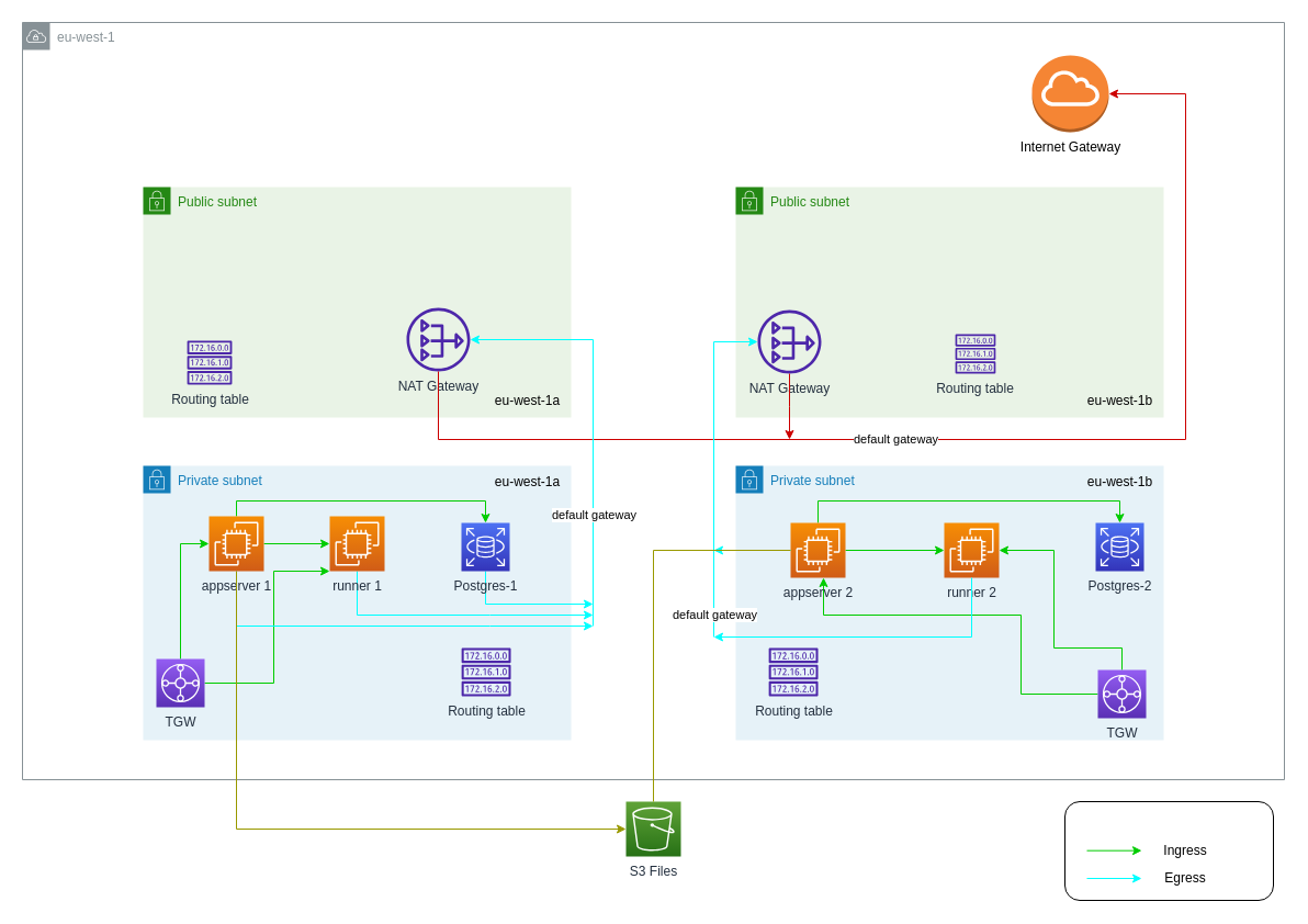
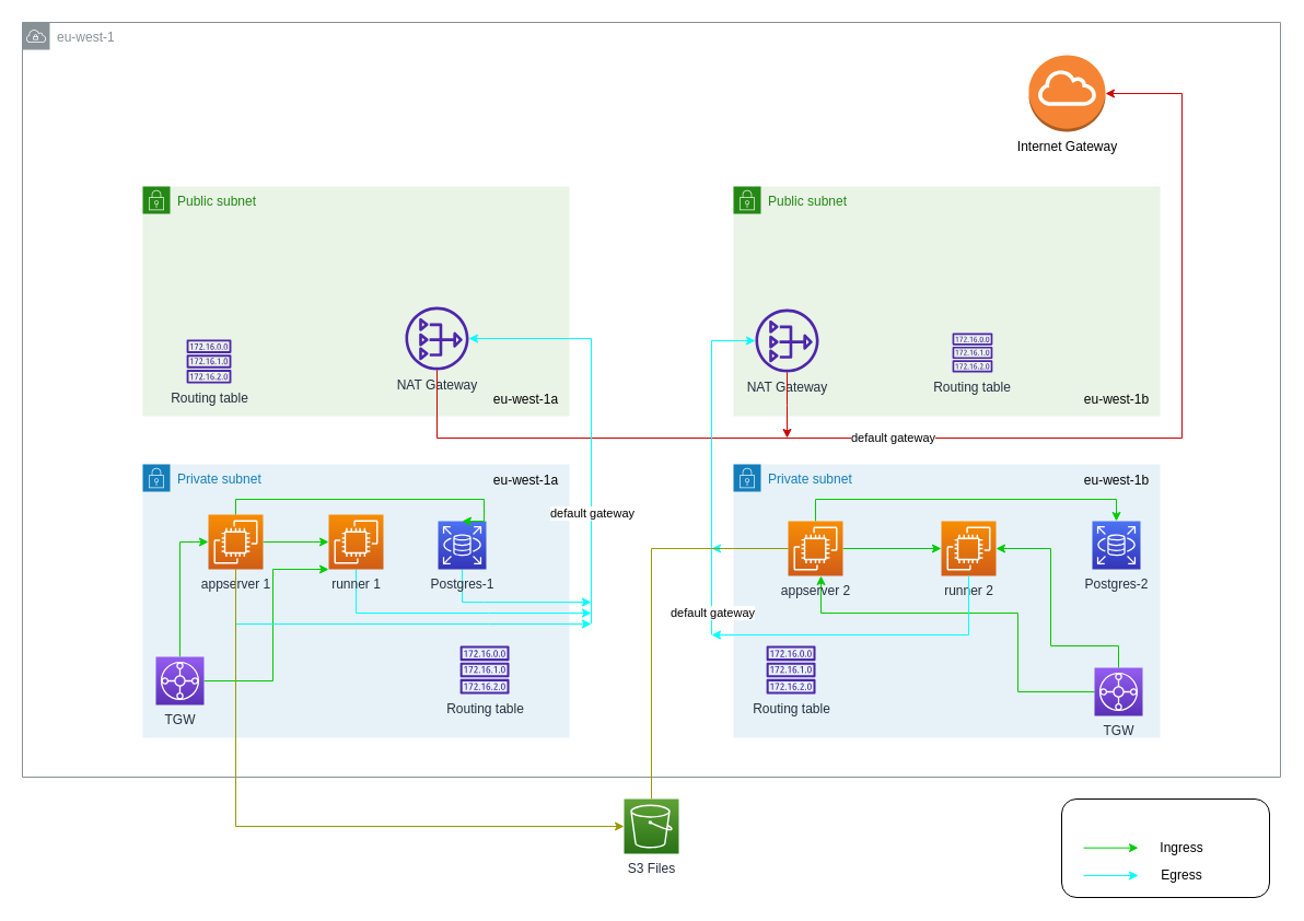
  <mxCell id="0" />
  <mxCell id="1" parent="0" />
  <mxCell id="2" value="eu-west-1" style="sketch=0;outlineConnect=0;gradientColor=none;html=1;whiteSpace=wrap;fontSize=12;fontStyle=0;shape=mxgraph.aws4.group;grIcon=mxgraph.aws4.group_vpc;strokeColor=#879196;fillColor=none;verticalAlign=top;align=left;spacingLeft=30;fontColor=#879196;dashed=0;" vertex="1" parent="1"><mxGeometry x="20" y="20" width="1150" height="690" as="geometry" /></mxCell>
  <mxCell id="3" value="" style="rounded=1;whiteSpace=wrap;html=1;" vertex="1" parent="1"><mxGeometry x="970" y="730" width="190" height="90" as="geometry" /></mxCell>
  <mxCell id="4" value="Public subnet" style="points=[[0,0],[0.25,0],[0.5,0],[0.75,0],[1,0],[1,0.25],[1,0.5],[1,0.75],[1,1],[0.75,1],[0.5,1],[0.25,1],[0,1],[0,0.75],[0,0.5],[0,0.25]];outlineConnect=0;gradientColor=none;html=1;whiteSpace=wrap;fontSize=12;fontStyle=0;container=1;pointerEvents=0;collapsible=0;recursiveResize=0;shape=mxgraph.aws4.group;grIcon=mxgraph.aws4.group_security_group;grStroke=0;strokeColor=#248814;fillColor=#E9F3E6;verticalAlign=top;align=left;spacingLeft=30;fontColor=#248814;dashed=0;" parent="1" vertex="1"><mxGeometry x="670" y="170" width="390" height="210" as="geometry" /></mxCell>
  <mxCell id="5" value="eu-west-1b" style="text;html=1;align=center;verticalAlign=middle;resizable=0;points=[];autosize=1;strokeColor=none;fillColor=none;" parent="4" vertex="1"><mxGeometry x="310" y="180" width="80" height="30" as="geometry" /></mxCell>
  <mxCell id="6" value="NAT Gateway" style="sketch=0;outlineConnect=0;fontColor=#232F3E;gradientColor=none;fillColor=#4D27AA;strokeColor=none;dashed=0;verticalLabelPosition=bottom;verticalAlign=top;align=center;html=1;fontSize=12;fontStyle=0;aspect=fixed;pointerEvents=1;shape=mxgraph.aws4.nat_gateway;" parent="4" vertex="1"><mxGeometry x="20" y="112" width="58" height="58" as="geometry" /></mxCell>
  <mxCell id="7" value="Routing table" style="sketch=0;outlineConnect=0;fontColor=#232F3E;gradientColor=none;fillColor=#4D27AA;strokeColor=none;dashed=0;verticalLabelPosition=bottom;verticalAlign=top;align=center;html=1;fontSize=12;fontStyle=0;aspect=fixed;pointerEvents=1;shape=mxgraph.aws4.route_table;" parent="4" vertex="1"><mxGeometry x="200" y="134" width="36.95" height="36" as="geometry" /></mxCell>
  <mxCell id="8" value="Public subnet" style="points=[[0,0],[0.25,0],[0.5,0],[0.75,0],[1,0],[1,0.25],[1,0.5],[1,0.75],[1,1],[0.75,1],[0.5,1],[0.25,1],[0,1],[0,0.75],[0,0.5],[0,0.25]];outlineConnect=0;gradientColor=none;html=1;whiteSpace=wrap;fontSize=12;fontStyle=0;container=1;pointerEvents=0;collapsible=0;recursiveResize=0;shape=mxgraph.aws4.group;grIcon=mxgraph.aws4.group_security_group;grStroke=0;strokeColor=#248814;fillColor=#E9F3E6;verticalAlign=top;align=left;spacingLeft=30;fontColor=#248814;dashed=0;" parent="1" vertex="1"><mxGeometry x="130" y="170" width="390" height="210" as="geometry" /></mxCell>
  <mxCell id="9" value="eu-west-1a" style="text;html=1;align=center;verticalAlign=middle;resizable=0;points=[];autosize=1;strokeColor=none;fillColor=none;" parent="8" vertex="1"><mxGeometry x="310" y="180" width="80" height="30" as="geometry" /></mxCell>
  <mxCell id="10" value="NAT Gateway" style="sketch=0;outlineConnect=0;fontColor=#232F3E;gradientColor=none;fillColor=#4D27AA;strokeColor=none;dashed=0;verticalLabelPosition=bottom;verticalAlign=top;align=center;html=1;fontSize=12;fontStyle=0;aspect=fixed;pointerEvents=1;shape=mxgraph.aws4.nat_gateway;" parent="8" vertex="1"><mxGeometry x="240" y="110" width="58" height="58" as="geometry" /></mxCell>
  <mxCell id="11" value="Routing table" style="sketch=0;outlineConnect=0;fontColor=#232F3E;gradientColor=none;fillColor=#4D27AA;strokeColor=none;dashed=0;verticalLabelPosition=bottom;verticalAlign=top;align=center;html=1;fontSize=12;fontStyle=0;aspect=fixed;pointerEvents=1;shape=mxgraph.aws4.route_table;" parent="8" vertex="1"><mxGeometry x="40" y="140" width="41.06" height="40" as="geometry" /></mxCell>
  <mxCell id="12" value="Private subnet" style="points=[[0,0],[0.25,0],[0.5,0],[0.75,0],[1,0],[1,0.25],[1,0.5],[1,0.75],[1,1],[0.75,1],[0.5,1],[0.25,1],[0,1],[0,0.75],[0,0.5],[0,0.25]];outlineConnect=0;gradientColor=none;html=1;whiteSpace=wrap;fontSize=12;fontStyle=0;container=1;pointerEvents=0;collapsible=0;recursiveResize=0;shape=mxgraph.aws4.group;grIcon=mxgraph.aws4.group_security_group;grStroke=0;strokeColor=#147EBA;fillColor=#E6F2F8;verticalAlign=top;align=left;spacingLeft=30;fontColor=#147EBA;dashed=0;" parent="1" vertex="1"><mxGeometry x="130" y="424" width="390" height="250" as="geometry" /></mxCell>
  <mxCell id="13" value="eu-west-1a" style="text;html=1;align=center;verticalAlign=middle;resizable=0;points=[];autosize=1;strokeColor=none;fillColor=none;" parent="12" vertex="1"><mxGeometry x="310" width="80" height="30" as="geometry" /></mxCell>
  <mxCell id="14" style="edgeStyle=orthogonalEdgeStyle;rounded=0;orthogonalLoop=1;jettySize=auto;html=1;entryX=0;entryY=0.5;entryDx=0;entryDy=0;entryPerimeter=0;strokeColor=#00CC00;" edge="1" parent="12" source="16" target="23"><mxGeometry relative="1" as="geometry"><Array as="points"><mxPoint x="34" y="71" /></Array></mxGeometry></mxCell>
  <mxCell id="15" style="edgeStyle=orthogonalEdgeStyle;rounded=0;orthogonalLoop=1;jettySize=auto;html=1;entryX=0;entryY=1;entryDx=0;entryDy=0;entryPerimeter=0;strokeColor=#00CC00;" edge="1" parent="12" source="16" target="25"><mxGeometry relative="1" as="geometry"><Array as="points"><mxPoint x="119" y="198" /><mxPoint x="119" y="96" /></Array></mxGeometry></mxCell>
  <mxCell id="16" value="TGW" style="sketch=0;points=[[0,0,0],[0.25,0,0],[0.5,0,0],[0.75,0,0],[1,0,0],[0,1,0],[0.25,1,0],[0.5,1,0],[0.75,1,0],[1,1,0],[0,0.25,0],[0,0.5,0],[0,0.75,0],[1,0.25,0],[1,0.5,0],[1,0.75,0]];outlineConnect=0;fontColor=#232F3E;gradientColor=#945DF2;gradientDirection=north;fillColor=#5A30B5;strokeColor=#ffffff;dashed=0;verticalLabelPosition=bottom;verticalAlign=top;align=center;html=1;fontSize=12;fontStyle=0;aspect=fixed;shape=mxgraph.aws4.resourceIcon;resIcon=mxgraph.aws4.transit_gateway;" parent="12" vertex="1"><mxGeometry x="12" y="176" width="44" height="44" as="geometry" /></mxCell>
  <mxCell id="17" value="Routing table" style="sketch=0;outlineConnect=0;fontColor=#232F3E;gradientColor=none;fillColor=#4D27AA;strokeColor=none;dashed=0;verticalLabelPosition=bottom;verticalAlign=top;align=center;html=1;fontSize=12;fontStyle=0;aspect=fixed;pointerEvents=1;shape=mxgraph.aws4.route_table;" parent="12" vertex="1"><mxGeometry x="290" y="166" width="45.16" height="44" as="geometry" /></mxCell>
  <mxCell id="18" style="edgeStyle=orthogonalEdgeStyle;rounded=0;orthogonalLoop=1;jettySize=auto;html=1;exitX=0.5;exitY=1;exitDx=0;exitDy=0;exitPerimeter=0;strokeColor=#00FFFF;" edge="1" parent="12" source="19"><mxGeometry relative="1" as="geometry"><mxPoint x="410" y="126" as="targetPoint" /><Array as="points"><mxPoint x="312" y="126" /><mxPoint x="410" y="126" /></Array></mxGeometry></mxCell>
- <mxCell id="19" value="Postgres-1" style="sketch=0;points=[[0,0,0],[0.25,0,0],[0.5,0,0],[0.75,0,0],[1,0,0],[0,1,0],[0.25,1,0],[0.5,1,0],[0.75,1,0],[1,1,0],[0,0.25,0],[0,0.5,0],[0,0.75,0],[1,0.25,0],[1,0.5,0],[1,0.75,0]];outlineConnect=0;fontColor=#232F3E;gradientColor=#4D72F3;gradientDirection=north;fillColor=#3334B9;strokeColor=#ffffff;dashed=0;verticalLabelPosition=bottom;verticalAlign=top;align=center;html=1;fontSize=12;fontStyle=0;aspect=fixed;shape=mxgraph.aws4.resourceIcon;resIcon=mxgraph.aws4.rds;" parent="12" vertex="1"><mxGeometry x="290" y="52" width="44" height="44" as="geometry" /></mxCell>
+ <mxCell id="19" value="Postgres-1" style="sketch=0;points=[[0,0,0],[0.25,0,0],[0.5,0,0],[0.75,0,0],[1,0,0],[0,1,0],[0.25,1,0],[0.5,1,0],[0.75,1,0],[1,1,0],[0,0.25,0],[0,0.5,0],[0,0.75,0],[1,0.25,0],[1,0.5,0],[1,0.75,0]];outlineConnect=0;fontColor=#232F3E;gradientColor=#4D72F3;gradientDirection=north;fillColor=#3334B9;strokeColor=#ffffff;dashed=0;verticalLabelPosition=bottom;verticalAlign=top;align=center;html=1;fontSize=12;fontStyle=0;aspect=fixed;shape=mxgraph.aws4.resourceIcon;resIcon=mxgraph.aws4.rds;" parent="12" vertex="1"><mxGeometry x="270" y="52" width="44" height="44" as="geometry" /></mxCell>
  <mxCell id="20" style="edgeStyle=orthogonalEdgeStyle;rounded=0;orthogonalLoop=1;jettySize=auto;html=1;entryX=0;entryY=0.5;entryDx=0;entryDy=0;entryPerimeter=0;strokeColor=#00CC00;" edge="1" parent="12" source="23" target="25"><mxGeometry relative="1" as="geometry" /></mxCell>
  <mxCell id="21" style="edgeStyle=orthogonalEdgeStyle;rounded=0;orthogonalLoop=1;jettySize=auto;html=1;entryX=0.5;entryY=0;entryDx=0;entryDy=0;entryPerimeter=0;strokeColor=#00CC00;" edge="1" parent="12" source="23" target="19"><mxGeometry relative="1" as="geometry"><Array as="points"><mxPoint x="85" y="32" /><mxPoint x="312" y="32" /></Array></mxGeometry></mxCell>
  <mxCell id="22" style="edgeStyle=orthogonalEdgeStyle;rounded=0;orthogonalLoop=1;jettySize=auto;html=1;strokeColor=#00FFFF;" edge="1" parent="12" source="23"><mxGeometry relative="1" as="geometry"><mxPoint x="410" y="146" as="targetPoint" /><Array as="points"><mxPoint x="85" y="146" /><mxPoint x="316" y="146" /></Array></mxGeometry></mxCell>
  <mxCell id="23" value="appserver 1" style="sketch=0;points=[[0,0,0],[0.25,0,0],[0.5,0,0],[0.75,0,0],[1,0,0],[0,1,0],[0.25,1,0],[0.5,1,0],[0.75,1,0],[1,1,0],[0,0.25,0],[0,0.5,0],[0,0.75,0],[1,0.25,0],[1,0.5,0],[1,0.75,0]];outlineConnect=0;fontColor=#232F3E;gradientColor=#F78E04;gradientDirection=north;fillColor=#D05C17;strokeColor=#ffffff;dashed=0;verticalLabelPosition=bottom;verticalAlign=top;align=center;html=1;fontSize=12;fontStyle=0;aspect=fixed;shape=mxgraph.aws4.resourceIcon;resIcon=mxgraph.aws4.ec2;" vertex="1" parent="12"><mxGeometry x="60" y="46" width="50" height="50" as="geometry" /></mxCell>
  <mxCell id="24" style="edgeStyle=orthogonalEdgeStyle;rounded=0;orthogonalLoop=1;jettySize=auto;html=1;strokeColor=#00FFFF;" edge="1" parent="12" source="25"><mxGeometry relative="1" as="geometry"><mxPoint x="410" y="136" as="targetPoint" /><Array as="points"><mxPoint x="195" y="136" /><mxPoint x="316" y="136" /></Array></mxGeometry></mxCell>
  <mxCell id="25" value="runner 1" style="sketch=0;points=[[0,0,0],[0.25,0,0],[0.5,0,0],[0.75,0,0],[1,0,0],[0,1,0],[0.25,1,0],[0.5,1,0],[0.75,1,0],[1,1,0],[0,0.25,0],[0,0.5,0],[0,0.75,0],[1,0.25,0],[1,0.5,0],[1,0.75,0]];outlineConnect=0;fontColor=#232F3E;gradientColor=#F78E04;gradientDirection=north;fillColor=#D05C17;strokeColor=#ffffff;dashed=0;verticalLabelPosition=bottom;verticalAlign=top;align=center;html=1;fontSize=12;fontStyle=0;aspect=fixed;shape=mxgraph.aws4.resourceIcon;resIcon=mxgraph.aws4.ec2;" vertex="1" parent="12"><mxGeometry x="170" y="46" width="50" height="50" as="geometry" /></mxCell>
  <mxCell id="26" value="Private subnet" style="points=[[0,0],[0.25,0],[0.5,0],[0.75,0],[1,0],[1,0.25],[1,0.5],[1,0.75],[1,1],[0.75,1],[0.5,1],[0.25,1],[0,1],[0,0.75],[0,0.5],[0,0.25]];outlineConnect=0;gradientColor=none;html=1;whiteSpace=wrap;fontSize=12;fontStyle=0;container=1;pointerEvents=0;collapsible=0;recursiveResize=0;shape=mxgraph.aws4.group;grIcon=mxgraph.aws4.group_security_group;grStroke=0;strokeColor=#147EBA;fillColor=#E6F2F8;verticalAlign=top;align=left;spacingLeft=30;fontColor=#147EBA;dashed=0;" parent="1" vertex="1"><mxGeometry x="670" y="424" width="390" height="250" as="geometry" /></mxCell>
  <mxCell id="27" value="eu-west-1b" style="text;html=1;align=center;verticalAlign=middle;resizable=0;points=[];autosize=1;strokeColor=none;fillColor=none;" parent="26" vertex="1"><mxGeometry x="310" width="80" height="30" as="geometry" /></mxCell>
  <mxCell id="28" style="edgeStyle=orthogonalEdgeStyle;rounded=0;orthogonalLoop=1;jettySize=auto;html=1;strokeColor=#00CC00;exitX=0;exitY=0.5;exitDx=0;exitDy=0;exitPerimeter=0;" edge="1" parent="26" source="36" target="34"><mxGeometry relative="1" as="geometry"><mxPoint x="340" y="195" as="sourcePoint" /><Array as="points"><mxPoint x="260" y="208" /><mxPoint x="260" y="136" /><mxPoint x="80" y="136" /></Array></mxGeometry></mxCell>
  <mxCell id="29" style="edgeStyle=orthogonalEdgeStyle;rounded=0;orthogonalLoop=1;jettySize=auto;html=1;strokeColor=#00CC00;" edge="1" parent="26" source="36" target="35"><mxGeometry relative="1" as="geometry"><mxPoint x="340" y="195" as="sourcePoint" /><Array as="points"><mxPoint x="352" y="166" /><mxPoint x="290" y="166" /><mxPoint x="290" y="77" /></Array></mxGeometry></mxCell>
  <mxCell id="30" value="Routing table" style="sketch=0;outlineConnect=0;fontColor=#232F3E;gradientColor=none;fillColor=#4D27AA;strokeColor=none;dashed=0;verticalLabelPosition=bottom;verticalAlign=top;align=center;html=1;fontSize=12;fontStyle=0;aspect=fixed;pointerEvents=1;shape=mxgraph.aws4.route_table;" parent="26" vertex="1"><mxGeometry x="30" y="166" width="45.16" height="44" as="geometry" /></mxCell>
  <mxCell id="31" value="Postgres-2" style="sketch=0;points=[[0,0,0],[0.25,0,0],[0.5,0,0],[0.75,0,0],[1,0,0],[0,1,0],[0.25,1,0],[0.5,1,0],[0.75,1,0],[1,1,0],[0,0.25,0],[0,0.5,0],[0,0.75,0],[1,0.25,0],[1,0.5,0],[1,0.75,0]];outlineConnect=0;fontColor=#232F3E;gradientColor=#4D72F3;gradientDirection=north;fillColor=#3334B9;strokeColor=#ffffff;dashed=0;verticalLabelPosition=bottom;verticalAlign=top;align=center;html=1;fontSize=12;fontStyle=0;aspect=fixed;shape=mxgraph.aws4.resourceIcon;resIcon=mxgraph.aws4.rds;" parent="26" vertex="1"><mxGeometry x="328" y="52" width="44" height="44" as="geometry" /></mxCell>
  <mxCell id="32" style="edgeStyle=orthogonalEdgeStyle;rounded=0;orthogonalLoop=1;jettySize=auto;html=1;entryX=0.5;entryY=0;entryDx=0;entryDy=0;entryPerimeter=0;strokeColor=#00CC00;" edge="1" parent="26" source="34" target="31"><mxGeometry relative="1" as="geometry"><Array as="points"><mxPoint x="75" y="32" /><mxPoint x="350" y="32" /></Array></mxGeometry></mxCell>
  <mxCell id="33" style="edgeStyle=orthogonalEdgeStyle;rounded=0;orthogonalLoop=1;jettySize=auto;html=1;entryX=0;entryY=0.5;entryDx=0;entryDy=0;entryPerimeter=0;strokeColor=#00CC00;" edge="1" parent="26" source="34" target="35"><mxGeometry relative="1" as="geometry" /></mxCell>
  <mxCell id="34" value="appserver 2" style="sketch=0;points=[[0,0,0],[0.25,0,0],[0.5,0,0],[0.75,0,0],[1,0,0],[0,1,0],[0.25,1,0],[0.5,1,0],[0.75,1,0],[1,1,0],[0,0.25,0],[0,0.5,0],[0,0.75,0],[1,0.25,0],[1,0.5,0],[1,0.75,0]];outlineConnect=0;fontColor=#232F3E;gradientColor=#F78E04;gradientDirection=north;fillColor=#D05C17;strokeColor=#ffffff;dashed=0;verticalLabelPosition=bottom;verticalAlign=top;align=center;html=1;fontSize=12;fontStyle=0;aspect=fixed;shape=mxgraph.aws4.resourceIcon;resIcon=mxgraph.aws4.ec2;" vertex="1" parent="26"><mxGeometry x="50" y="52" width="50" height="50" as="geometry" /></mxCell>
  <mxCell id="35" value="runner 2" style="sketch=0;points=[[0,0,0],[0.25,0,0],[0.5,0,0],[0.75,0,0],[1,0,0],[0,1,0],[0.25,1,0],[0.5,1,0],[0.75,1,0],[1,1,0],[0,0.25,0],[0,0.5,0],[0,0.75,0],[1,0.25,0],[1,0.5,0],[1,0.75,0]];outlineConnect=0;fontColor=#232F3E;gradientColor=#F78E04;gradientDirection=north;fillColor=#D05C17;strokeColor=#ffffff;dashed=0;verticalLabelPosition=bottom;verticalAlign=top;align=center;html=1;fontSize=12;fontStyle=0;aspect=fixed;shape=mxgraph.aws4.resourceIcon;resIcon=mxgraph.aws4.ec2;" vertex="1" parent="26"><mxGeometry x="190" y="52" width="50" height="50" as="geometry" /></mxCell>
  <mxCell id="36" value="TGW" style="sketch=0;points=[[0,0,0],[0.25,0,0],[0.5,0,0],[0.75,0,0],[1,0,0],[0,1,0],[0.25,1,0],[0.5,1,0],[0.75,1,0],[1,1,0],[0,0.25,0],[0,0.5,0],[0,0.75,0],[1,0.25,0],[1,0.5,0],[1,0.75,0]];outlineConnect=0;fontColor=#232F3E;gradientColor=#945DF2;gradientDirection=north;fillColor=#5A30B5;strokeColor=#ffffff;dashed=0;verticalLabelPosition=bottom;verticalAlign=top;align=center;html=1;fontSize=12;fontStyle=0;aspect=fixed;shape=mxgraph.aws4.resourceIcon;resIcon=mxgraph.aws4.transit_gateway;" vertex="1" parent="26"><mxGeometry x="330" y="186" width="44" height="44" as="geometry" /></mxCell>
  <mxCell id="37" value="Internet Gateway" style="outlineConnect=0;dashed=0;verticalLabelPosition=bottom;verticalAlign=top;align=center;html=1;shape=mxgraph.aws3.internet_gateway;fillColor=#F58534;gradientColor=none;" parent="1" vertex="1"><mxGeometry x="940" y="50" width="70" height="70" as="geometry" /></mxCell>
  <mxCell id="38" style="edgeStyle=orthogonalEdgeStyle;rounded=0;orthogonalLoop=1;jettySize=auto;html=1;entryX=1;entryY=0.5;entryDx=0;entryDy=0;entryPerimeter=0;strokeColor=#CC0000;" parent="1" source="10" target="37" edge="1"><mxGeometry relative="1" as="geometry"><Array as="points"><mxPoint x="399" y="400" /><mxPoint x="1080" y="400" /><mxPoint x="1080" y="85" /></Array></mxGeometry></mxCell>
  <mxCell id="39" value="default gateway" style="edgeLabel;html=1;align=center;verticalAlign=middle;resizable=0;points=[];" parent="38" vertex="1" connectable="0"><mxGeometry x="-0.401" y="1" relative="1" as="geometry"><mxPoint x="140" as="offset" /></mxGeometry></mxCell>
  <mxCell id="40" style="edgeStyle=orthogonalEdgeStyle;rounded=0;orthogonalLoop=1;jettySize=auto;html=1;strokeColor=#00FFFF;" parent="1" target="10" edge="1"><mxGeometry relative="1" as="geometry"><Array as="points"><mxPoint x="540" y="309" /></Array><mxPoint x="540" y="570" as="sourcePoint" /></mxGeometry></mxCell>
  <mxCell id="41" value="default gateway" style="edgeLabel;html=1;align=center;verticalAlign=middle;resizable=0;points=[];" parent="40" vertex="1" connectable="0"><mxGeometry x="-0.202" y="-2" relative="1" as="geometry"><mxPoint x="-2" y="47" as="offset" /></mxGeometry></mxCell>
  <mxCell id="42" style="edgeStyle=orthogonalEdgeStyle;rounded=0;orthogonalLoop=1;jettySize=auto;html=1;strokeColor=#00FFFF;" parent="1" target="6" edge="1"><mxGeometry relative="1" as="geometry"><Array as="points"><mxPoint x="650" y="311" /></Array><mxPoint x="650" y="580" as="sourcePoint" /></mxGeometry></mxCell>
  <mxCell id="43" value="default gateway" style="edgeLabel;html=1;align=center;verticalAlign=middle;resizable=0;points=[];" parent="42" vertex="1" connectable="0"><mxGeometry x="-0.288" y="-2" relative="1" as="geometry"><mxPoint x="-2" y="89" as="offset" /></mxGeometry></mxCell>
  <mxCell id="44" value="S3 Files" style="sketch=0;points=[[0,0,0],[0.25,0,0],[0.5,0,0],[0.75,0,0],[1,0,0],[0,1,0],[0.25,1,0],[0.5,1,0],[0.75,1,0],[1,1,0],[0,0.25,0],[0,0.5,0],[0,0.75,0],[1,0.25,0],[1,0.5,0],[1,0.75,0]];outlineConnect=0;fontColor=#232F3E;gradientColor=#60A337;gradientDirection=north;fillColor=#277116;strokeColor=#ffffff;dashed=0;verticalLabelPosition=bottom;verticalAlign=top;align=center;html=1;fontSize=12;fontStyle=0;aspect=fixed;shape=mxgraph.aws4.resourceIcon;resIcon=mxgraph.aws4.s3;" parent="1" vertex="1"><mxGeometry x="570" y="730" width="50" height="50" as="geometry" /></mxCell>
  <mxCell id="45" value="" style="endArrow=classic;html=1;rounded=0;strokeColor=#00CC00;" edge="1" parent="1"><mxGeometry width="50" height="50" relative="1" as="geometry"><mxPoint x="990" y="774.66" as="sourcePoint" /><mxPoint x="1040" y="774.66" as="targetPoint" /></mxGeometry></mxCell>
  <mxCell id="46" value="Ingress" style="text;html=1;strokeColor=none;fillColor=none;align=center;verticalAlign=middle;whiteSpace=wrap;rounded=0;" vertex="1" parent="1"><mxGeometry x="1050" y="765" width="60" height="20" as="geometry" /></mxCell>
  <mxCell id="47" style="edgeStyle=orthogonalEdgeStyle;rounded=0;orthogonalLoop=1;jettySize=auto;html=1;strokeColor=#00FFFF;" edge="1" parent="1" source="34"><mxGeometry relative="1" as="geometry"><mxPoint x="650" y="501" as="targetPoint" /></mxGeometry></mxCell>
  <mxCell id="48" style="edgeStyle=orthogonalEdgeStyle;rounded=0;orthogonalLoop=1;jettySize=auto;html=1;strokeColor=#CC0000;" edge="1" parent="1" source="6"><mxGeometry relative="1" as="geometry"><mxPoint x="719" y="400" as="targetPoint" /></mxGeometry></mxCell>
  <mxCell id="49" style="edgeStyle=orthogonalEdgeStyle;rounded=0;orthogonalLoop=1;jettySize=auto;html=1;strokeColor=#00FFFF;" edge="1" parent="1" source="35"><mxGeometry relative="1" as="geometry"><mxPoint x="650" y="580" as="targetPoint" /><Array as="points"><mxPoint x="885" y="580" /></Array></mxGeometry></mxCell>
  <mxCell id="50" value="" style="endArrow=classic;html=1;rounded=0;strokeColor=#00FFFF;" edge="1" parent="1"><mxGeometry width="50" height="50" relative="1" as="geometry"><mxPoint x="990" y="800" as="sourcePoint" /><mxPoint x="1040" y="800" as="targetPoint" /></mxGeometry></mxCell>
  <mxCell id="51" value="Egress" style="text;html=1;strokeColor=none;fillColor=none;align=center;verticalAlign=middle;whiteSpace=wrap;rounded=0;" vertex="1" parent="1"><mxGeometry x="1050" y="790" width="60" height="20" as="geometry" /></mxCell>
  <mxCell id="52" style="edgeStyle=orthogonalEdgeStyle;rounded=0;orthogonalLoop=1;jettySize=auto;html=1;entryX=0;entryY=0.5;entryDx=0;entryDy=0;entryPerimeter=0;strokeColor=#999900;" edge="1" parent="1" source="23" target="44"><mxGeometry relative="1" as="geometry"><Array as="points"><mxPoint x="215" y="755" /></Array></mxGeometry></mxCell>
  <mxCell id="53" style="edgeStyle=orthogonalEdgeStyle;rounded=0;orthogonalLoop=1;jettySize=auto;html=1;entryX=0.5;entryY=0;entryDx=0;entryDy=0;entryPerimeter=0;strokeColor=#999900;endArrow=none;" edge="1" parent="1" source="34" target="44"><mxGeometry relative="1" as="geometry" /></mxCell>
